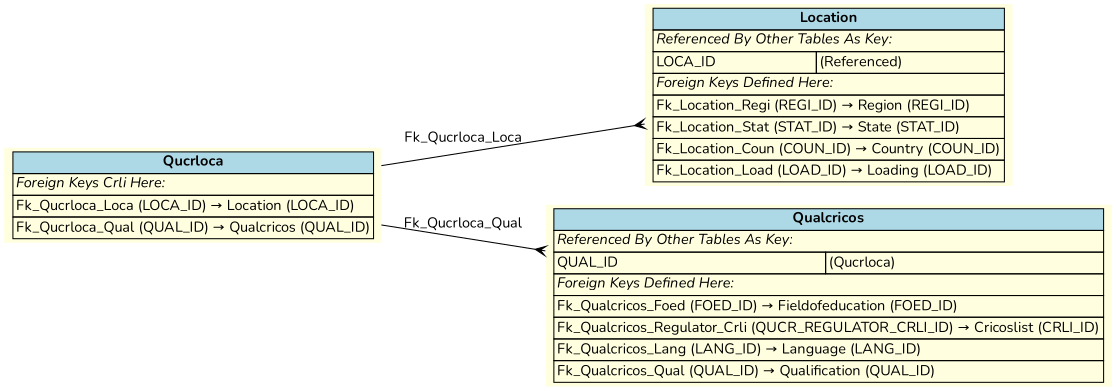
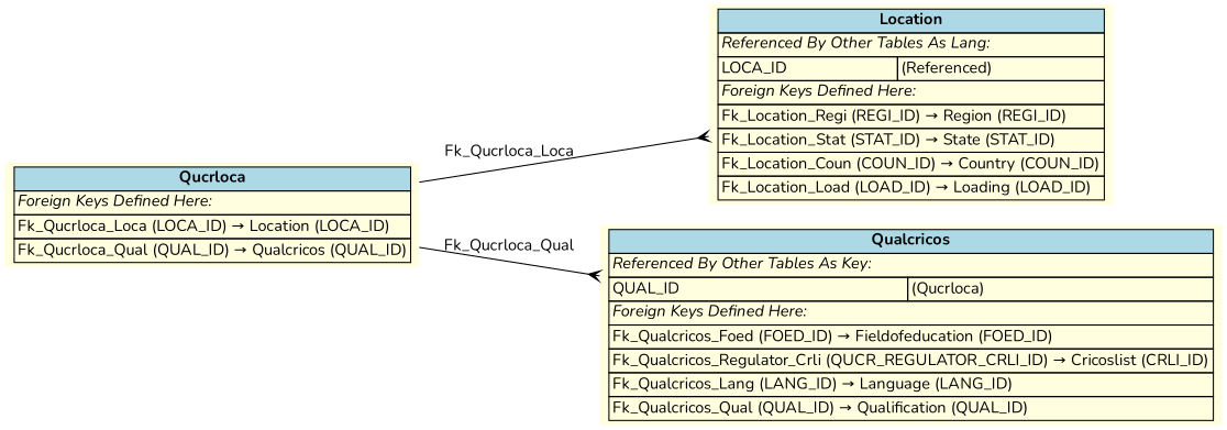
  digraph {
    fontname=Nunito
    rankdir=LR
    node [fillcolor=lightyellow fontname=Nunito shape=plaintext style=filled]
    edge [arrowhead=crow arrowtail=none dir=both fontname=Nunito labelfontsize=10]
-   n1 [label=<     <TABLE BORDER="0" CELLBORDER="1" CELLSPACING="0" BGCOLOR="lightyellow">       <TR><TD COLSPAN="2" BGCOLOR="lightblue"><B>Location</B></TD></TR>       <TR><TD COLSPAN="2" ALIGN="LEFT"><I>Referenced By Other Tables As Key:</I></TD></TR>       <TR><TD ALIGN="LEFT">LOCA_ID</TD><TD ALIGN="LEFT">(Referenced)</TD></TR>       <TR><TD COLSPAN="2" ALIGN="LEFT"><I>Foreign Keys Defined Here:</I></TD></TR>       <TR><TD ALIGN="LEFT" COLSPAN="2">Fk_Location_Regi (REGI_ID) &rarr; Region (REGI_ID)</TD></TR>       <TR><TD ALIGN="LEFT" COLSPAN="2">Fk_Location_Stat (STAT_ID) &rarr; State (STAT_ID)</TD></TR>       <TR><TD ALIGN="LEFT" COLSPAN="2">Fk_Location_Coun (COUN_ID) &rarr; Country (COUN_ID)</TD></TR>       <TR><TD ALIGN="LEFT" COLSPAN="2">Fk_Location_Load (LOAD_ID) &rarr; Loading (LOAD_ID)</TD></TR>     </TABLE>     >]
+   n1 [label=<     <TABLE BORDER="0" CELLBORDER="1" CELLSPACING="0" BGCOLOR="lightyellow">       <TR><TD COLSPAN="2" BGCOLOR="lightblue"><B>Location</B></TD></TR>       <TR><TD COLSPAN="2" ALIGN="LEFT"><I>Referenced By Other Tables As Lang:</I></TD></TR>       <TR><TD ALIGN="LEFT">LOCA_ID</TD><TD ALIGN="LEFT">(Referenced)</TD></TR>       <TR><TD COLSPAN="2" ALIGN="LEFT"><I>Foreign Keys Defined Here:</I></TD></TR>       <TR><TD ALIGN="LEFT" COLSPAN="2">Fk_Location_Regi (REGI_ID) &rarr; Region (REGI_ID)</TD></TR>       <TR><TD ALIGN="LEFT" COLSPAN="2">Fk_Location_Stat (STAT_ID) &rarr; State (STAT_ID)</TD></TR>       <TR><TD ALIGN="LEFT" COLSPAN="2">Fk_Location_Coun (COUN_ID) &rarr; Country (COUN_ID)</TD></TR>       <TR><TD ALIGN="LEFT" COLSPAN="2">Fk_Location_Load (LOAD_ID) &rarr; Loading (LOAD_ID)</TD></TR>     </TABLE>     >]
    n2 [label=<     <TABLE BORDER="0" CELLBORDER="1" CELLSPACING="0" BGCOLOR="lightyellow">       <TR><TD COLSPAN="2" BGCOLOR="lightblue"><B>Qualcricos</B></TD></TR>       <TR><TD COLSPAN="2" ALIGN="LEFT"><I>Referenced By Other Tables As Key:</I></TD></TR>       <TR><TD ALIGN="LEFT">QUAL_ID</TD><TD ALIGN="LEFT">(Qucrloca)</TD></TR>       <TR><TD COLSPAN="2" ALIGN="LEFT"><I>Foreign Keys Defined Here:</I></TD></TR>       <TR><TD ALIGN="LEFT" COLSPAN="2">Fk_Qualcricos_Foed (FOED_ID) &rarr; Fieldofeducation (FOED_ID)</TD></TR>       <TR><TD ALIGN="LEFT" COLSPAN="2">Fk_Qualcricos_Regulator_Crli (QUCR_REGULATOR_CRLI_ID) &rarr; Cricoslist (CRLI_ID)</TD></TR>       <TR><TD ALIGN="LEFT" COLSPAN="2">Fk_Qualcricos_Lang (LANG_ID) &rarr; Language (LANG_ID)</TD></TR>       <TR><TD ALIGN="LEFT" COLSPAN="2">Fk_Qualcricos_Qual (QUAL_ID) &rarr; Qualification (QUAL_ID)</TD></TR>     </TABLE>     >]
-   n3 [label=<     <TABLE BORDER="0" CELLBORDER="1" CELLSPACING="0" BGCOLOR="lightyellow">       <TR><TD COLSPAN="2" BGCOLOR="lightblue"><B>Qucrloca</B></TD></TR>       <TR><TD COLSPAN="2" ALIGN="LEFT"><I>Foreign Keys Crli Here:</I></TD></TR>       <TR><TD ALIGN="LEFT" COLSPAN="2">Fk_Qucrloca_Loca (LOCA_ID) &rarr; Location (LOCA_ID)</TD></TR>       <TR><TD ALIGN="LEFT" COLSPAN="2">Fk_Qucrloca_Qual (QUAL_ID) &rarr; Qualcricos (QUAL_ID)</TD></TR>     </TABLE>     >]
+   n3 [label=<     <TABLE BORDER="0" CELLBORDER="1" CELLSPACING="0" BGCOLOR="lightyellow">       <TR><TD COLSPAN="2" BGCOLOR="lightblue"><B>Qucrloca</B></TD></TR>       <TR><TD COLSPAN="2" ALIGN="LEFT"><I>Foreign Keys Defined Here:</I></TD></TR>       <TR><TD ALIGN="LEFT" COLSPAN="2">Fk_Qucrloca_Loca (LOCA_ID) &rarr; Location (LOCA_ID)</TD></TR>       <TR><TD ALIGN="LEFT" COLSPAN="2">Fk_Qucrloca_Qual (QUAL_ID) &rarr; Qualcricos (QUAL_ID)</TD></TR>     </TABLE>     >]
    n3 -> n1 [label=" Fk_Qucrloca_Loca "]
    n3 -> n2 [label=" Fk_Qucrloca_Qual "]
  }
